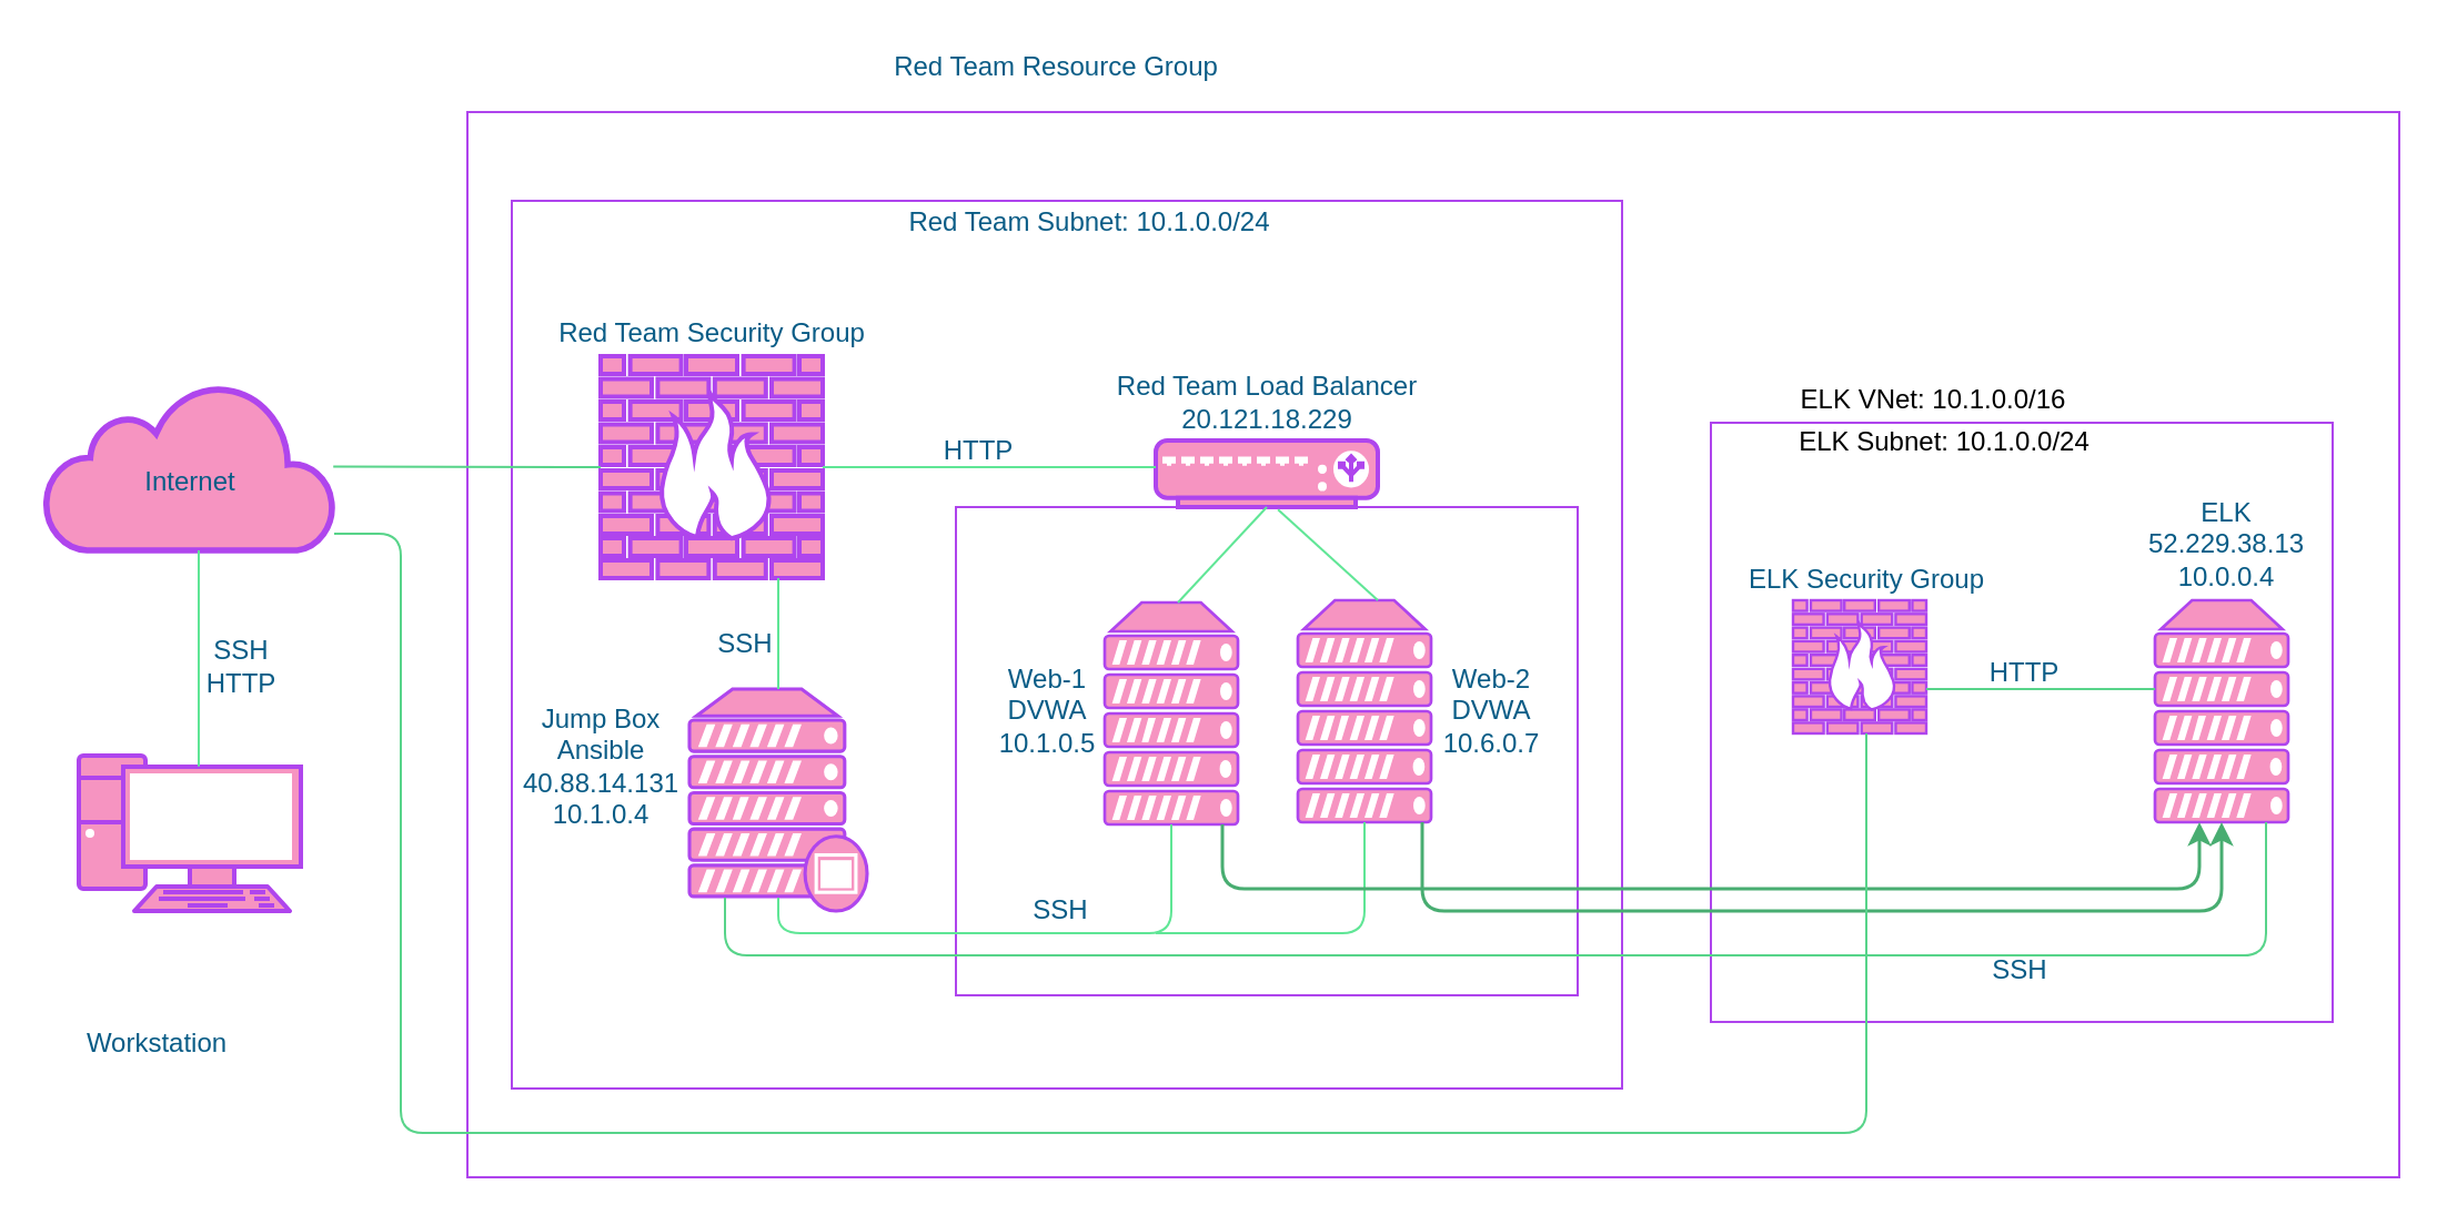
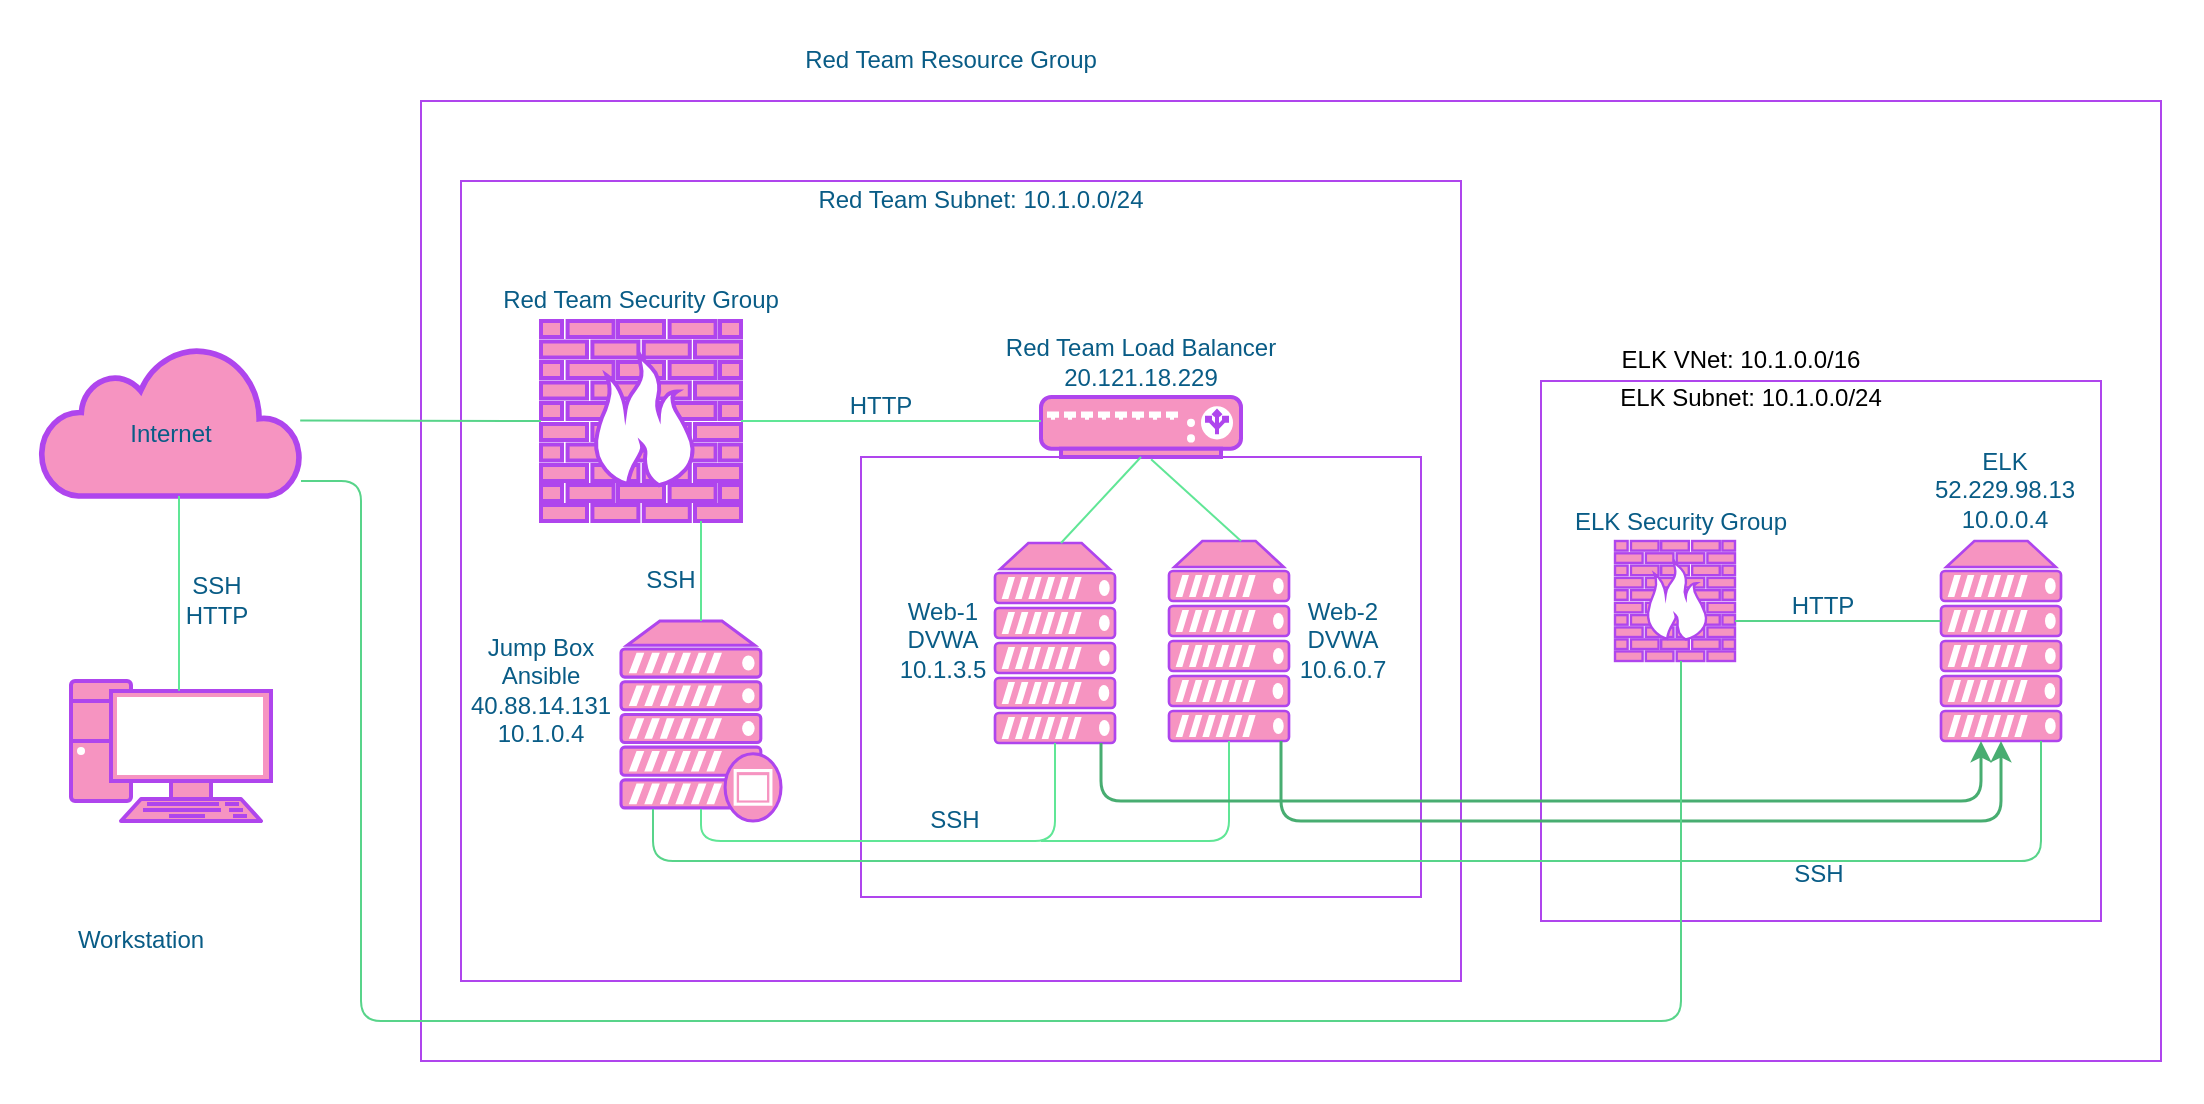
  <mxCell id="0" />
  <mxCell id="1" parent="0" />
  <mxCell id="2" value="" style="verticalLabelPosition=bottom;verticalAlign=top;html=1;shape=mxgraph.basic.rect;fillColor2=none;strokeWidth=1;size=20;indent=5;fillColor=none;strokeColor=#AF45ED;fontColor=#095C86;" parent="1" vertex="1"><mxGeometry x="210" y="50" width="870" height="480" as="geometry" /></mxCell>
  <mxCell id="3" value="" style="rounded=0;whiteSpace=wrap;html=1;fontColor=#095C86;strokeColor=#AF45ED;fillColor=none;" parent="1" vertex="1"><mxGeometry x="770" y="190" width="280" height="270" as="geometry" /></mxCell>
  <mxCell id="4" value="" style="html=1;outlineConnect=0;fillColor=#F694C1;strokeColor=#AF45ED;gradientDirection=north;strokeWidth=2;shape=mxgraph.networks.cloud;fontColor=#095C86;" parent="1" vertex="1"><mxGeometry x="20" y="172.5" width="130" height="75" as="geometry" /></mxCell>
  <mxCell id="5" value="" style="fontColor=#095C86;verticalAlign=top;verticalLabelPosition=bottom;labelPosition=center;align=center;html=1;outlineConnect=0;fillColor=#F694C1;strokeColor=#AF45ED;gradientDirection=north;strokeWidth=2;shape=mxgraph.networks.pc;" parent="1" vertex="1"><mxGeometry x="35" y="340" width="100" height="70" as="geometry" /></mxCell>
  <mxCell id="6" value="" style="whiteSpace=wrap;html=1;fillColor=none;strokeColor=#AF45ED;fontColor=#095C86;" parent="1" vertex="1"><mxGeometry x="230" y="90" width="500" height="400" as="geometry" /></mxCell>
  <mxCell id="7" value="" style="verticalLabelPosition=bottom;verticalAlign=top;html=1;shape=mxgraph.basic.rect;fillColor2=none;strokeWidth=1;size=20;indent=5;fillColor=none;strokeColor=#AF45ED;fontColor=#095C86;" parent="1" vertex="1"><mxGeometry x="430" y="228" width="280" height="220" as="geometry" /></mxCell>
  <mxCell id="8" value="" style="fontColor=#095C86;verticalAlign=top;verticalLabelPosition=bottom;labelPosition=center;align=center;html=1;outlineConnect=0;fillColor=#F694C1;strokeColor=#AF45ED;gradientDirection=north;strokeWidth=2;shape=mxgraph.networks.firewall;" parent="1" vertex="1"><mxGeometry x="270" y="160" width="100" height="100" as="geometry" /></mxCell>
  <mxCell id="9" value="" style="fontColor=#095C86;verticalAlign=top;verticalLabelPosition=bottom;labelPosition=center;align=center;html=1;outlineConnect=0;fillColor=#F694C1;strokeColor=#AF45ED;gradientDirection=north;strokeWidth=2;shape=mxgraph.networks.proxy_server;" parent="1" vertex="1"><mxGeometry x="310" y="310" width="80" height="100" as="geometry" /></mxCell>
  <mxCell id="10" value="" style="fontColor=#095C86;verticalAlign=top;verticalLabelPosition=bottom;labelPosition=center;align=center;html=1;outlineConnect=0;fillColor=#F694C1;strokeColor=#AF45ED;gradientDirection=north;strokeWidth=2;shape=mxgraph.networks.server;" parent="1" vertex="1"><mxGeometry x="584" y="270" width="60" height="100" as="geometry" /></mxCell>
  <mxCell id="11" value="" style="fontColor=#095C86;verticalAlign=top;verticalLabelPosition=bottom;labelPosition=center;align=center;html=1;outlineConnect=0;fillColor=#F694C1;strokeColor=#AF45ED;gradientDirection=north;strokeWidth=2;shape=mxgraph.networks.server;" parent="1" vertex="1"><mxGeometry x="497" y="271" width="60" height="100" as="geometry" /></mxCell>
  <mxCell id="12" value="" style="fontColor=#095C86;verticalAlign=top;verticalLabelPosition=bottom;labelPosition=center;align=center;html=1;outlineConnect=0;fillColor=#F694C1;strokeColor=#AF45ED;gradientDirection=north;strokeWidth=2;shape=mxgraph.networks.load_balancer;" parent="1" vertex="1"><mxGeometry x="520" y="198" width="100" height="30" as="geometry" /></mxCell>
  <mxCell id="13" value="" style="endArrow=none;html=1;exitX=0.5;exitY=0.07;exitDx=0;exitDy=0;exitPerimeter=0;entryX=0.5;entryY=1;entryDx=0;entryDy=0;entryPerimeter=0;strokeColor=#60E696;fontColor=#095C86;" parent="1" edge="1"><mxGeometry width="50" height="50" relative="1" as="geometry"><mxPoint x="89" y="344.9" as="sourcePoint" /><mxPoint x="89" y="247.5" as="targetPoint" /></mxGeometry></mxCell>
  <mxCell id="14" value="" style="endArrow=none;html=1;entryX=0;entryY=0.5;entryDx=0;entryDy=0;entryPerimeter=0;exitX=0.997;exitY=0.497;exitDx=0;exitDy=0;exitPerimeter=0;strokeColor=#58D48A;fontColor=#095C86;" parent="1" source="4" target="8" edge="1"><mxGeometry width="50" height="50" relative="1" as="geometry"><mxPoint x="130" y="210" as="sourcePoint" /><mxPoint x="180" y="160" as="targetPoint" /></mxGeometry></mxCell>
  <mxCell id="15" value="" style="endArrow=none;html=1;strokeColor=#60E696;fontColor=#095C86;" parent="1" edge="1"><mxGeometry width="50" height="50" relative="1" as="geometry"><mxPoint x="350" y="310" as="sourcePoint" /><mxPoint x="350" y="260" as="targetPoint" /></mxGeometry></mxCell>
  <mxCell id="16" value="" style="endArrow=none;html=1;entryX=0;entryY=0.5;entryDx=0;entryDy=0;entryPerimeter=0;strokeColor=#60E696;fontColor=#095C86;" parent="1" edge="1"><mxGeometry width="50" height="50" relative="1" as="geometry"><mxPoint x="370" y="210" as="sourcePoint" /><mxPoint x="520" y="210" as="targetPoint" /></mxGeometry></mxCell>
  <mxCell id="17" value="Red Team Resource Group" style="text;html=1;align=center;verticalAlign=middle;resizable=0;points=[];autosize=1;strokeColor=none;fillColor=none;fontColor=#095C86;" parent="1" vertex="1"><mxGeometry x="395" y="20" width="160" height="20" as="geometry" /></mxCell>
  <mxCell id="18" value="Workstation" style="text;html=1;resizable=0;autosize=1;align=center;verticalAlign=middle;points=[];fillColor=none;strokeColor=none;fontColor=#095C86;" parent="1" vertex="1"><mxGeometry x="30" y="460" width="80" height="20" as="geometry" /></mxCell>
  <mxCell id="19" value="Red Team Subnet: 10.1.0.0/24" style="text;html=1;resizable=0;autosize=1;align=center;verticalAlign=middle;points=[];fillColor=none;strokeColor=none;fontColor=#095C86;" parent="1" vertex="1"><mxGeometry x="400" y="90" width="180" height="20" as="geometry" /></mxCell>
  <mxCell id="20" value="Internet" style="text;html=1;resizable=0;autosize=1;align=center;verticalAlign=middle;points=[];fillColor=none;strokeColor=none;fontColor=#095C86;" parent="1" vertex="1"><mxGeometry x="55" y="206.5" width="60" height="20" as="geometry" /></mxCell>
  <mxCell id="21" value="Red Team Security Group" style="text;html=1;resizable=0;autosize=1;align=center;verticalAlign=middle;points=[];fillColor=none;strokeColor=none;fontColor=#095C86;" parent="1" vertex="1"><mxGeometry x="245" y="140" width="150" height="20" as="geometry" /></mxCell>
  <mxCell id="22" value="Red Team Load Balancer&lt;br&gt;20.121.18.229" style="text;html=1;resizable=0;autosize=1;align=center;verticalAlign=middle;points=[];fillColor=none;strokeColor=none;fontColor=#095C86;" parent="1" vertex="1"><mxGeometry x="495" y="166" width="150" height="30" as="geometry" /></mxCell>
  <mxCell id="23" value="HTTP" style="text;html=1;resizable=0;autosize=1;align=center;verticalAlign=middle;points=[];fillColor=none;strokeColor=none;fontColor=#095C86;" parent="1" vertex="1"><mxGeometry x="415" y="193" width="50" height="20" as="geometry" /></mxCell>
  <mxCell id="24" value="SSH&lt;br&gt;HTTP" style="text;html=1;resizable=0;autosize=1;align=center;verticalAlign=middle;points=[];fillColor=none;strokeColor=none;fontColor=#095C86;" parent="1" vertex="1"><mxGeometry x="83" y="285" width="50" height="30" as="geometry" /></mxCell>
  <mxCell id="25" value="SSH" style="text;html=1;resizable=0;autosize=1;align=center;verticalAlign=middle;points=[];fillColor=none;strokeColor=none;fontColor=#095C86;" parent="1" vertex="1"><mxGeometry x="315" y="280" width="40" height="20" as="geometry" /></mxCell>
- <mxCell id="26" value="Web-1&lt;br&gt;DVWA&lt;br&gt;10.1.0.5" style="text;html=1;resizable=0;autosize=1;align=center;verticalAlign=middle;points=[];fillColor=none;strokeColor=none;fontColor=#095C86;" parent="1" vertex="1"><mxGeometry x="441" y="295" width="60" height="50" as="geometry" /></mxCell>
+ <mxCell id="26" value="Web-1&lt;br&gt;DVWA&lt;br&gt;10.1.3.5" style="text;html=1;resizable=0;autosize=1;align=center;verticalAlign=middle;points=[];fillColor=none;strokeColor=none;fontColor=#095C86;" parent="1" vertex="1"><mxGeometry x="441" y="295" width="60" height="50" as="geometry" /></mxCell>
  <mxCell id="27" value="Web-2&lt;br&gt;DVWA&lt;br&gt;10.6.0.7" style="text;html=1;resizable=0;autosize=1;align=center;verticalAlign=middle;points=[];fillColor=none;strokeColor=none;fontColor=#095C86;" parent="1" vertex="1"><mxGeometry x="641" y="295" width="60" height="50" as="geometry" /></mxCell>
  <mxCell id="28" value="Jump Box&lt;br&gt;Ansible&lt;br&gt;40.88.14.131&lt;br&gt;10.1.0.4" style="text;html=1;resizable=0;autosize=1;align=center;verticalAlign=middle;points=[];fillColor=none;strokeColor=none;fontColor=#095C86;" parent="1" vertex="1"><mxGeometry x="225" y="315" width="90" height="60" as="geometry" /></mxCell>
  <mxCell id="29" value="" style="endArrow=none;html=1;exitX=0.5;exitY=0.94;exitDx=0;exitDy=0;exitPerimeter=0;strokeColor=#60E696;fontColor=#095C86;" parent="1" source="9" target="11" edge="1"><mxGeometry width="50" height="50" relative="1" as="geometry"><mxPoint x="370" y="420" as="sourcePoint" /><mxPoint x="420" y="370" as="targetPoint" /><Array as="points"><mxPoint x="350" y="420" /><mxPoint x="390" y="420" /><mxPoint x="527" y="420" /></Array></mxGeometry></mxCell>
  <mxCell id="30" value="" style="endArrow=none;html=1;entryX=0.5;entryY=1;entryDx=0;entryDy=0;entryPerimeter=0;strokeColor=#60E696;fontColor=#095C86;" parent="1" target="10" edge="1"><mxGeometry width="50" height="50" relative="1" as="geometry"><mxPoint x="520" y="420" as="sourcePoint" /><mxPoint x="584" y="371" as="targetPoint" /><Array as="points"><mxPoint x="614" y="420" /></Array></mxGeometry></mxCell>
  <mxCell id="31" value="" style="endArrow=none;html=1;entryX=0.5;entryY=1;entryDx=0;entryDy=0;entryPerimeter=0;strokeColor=#60E696;fontColor=#095C86;" parent="1" target="12" edge="1"><mxGeometry width="50" height="50" relative="1" as="geometry"><mxPoint x="530" y="271" as="sourcePoint" /><mxPoint x="570" y="230" as="targetPoint" /></mxGeometry></mxCell>
  <mxCell id="32" value="" style="endArrow=none;html=1;entryX=0.518;entryY=0.005;entryDx=0;entryDy=0;entryPerimeter=0;strokeColor=#60E696;fontColor=#095C86;" parent="1" target="7" edge="1"><mxGeometry width="50" height="50" relative="1" as="geometry"><mxPoint x="620" y="270" as="sourcePoint" /><mxPoint x="670" y="220" as="targetPoint" /></mxGeometry></mxCell>
  <mxCell id="33" value="SSH" style="text;html=1;resizable=0;autosize=1;align=center;verticalAlign=middle;points=[];fillColor=none;strokeColor=none;fontColor=#095C86;" parent="1" vertex="1"><mxGeometry x="457" y="400" width="40" height="20" as="geometry" /></mxCell>
  <mxCell id="34" value="" style="fontColor=#095C86;verticalAlign=top;verticalLabelPosition=bottom;labelPosition=center;align=center;html=1;outlineConnect=0;fillColor=#F694C1;strokeColor=#AF45ED;gradientDirection=north;strokeWidth=2;shape=mxgraph.networks.server;" parent="1" vertex="1"><mxGeometry x="970" y="270" width="60" height="100" as="geometry" /></mxCell>
  <mxCell id="35" value="" style="endArrow=none;html=1;rounded=1;fontColor=#095C86;strokeColor=#58D48A;fillColor=#F694C1;edgeStyle=orthogonalEdgeStyle;" parent="1" target="34" edge="1"><mxGeometry width="50" height="50" relative="1" as="geometry"><mxPoint x="326" y="404" as="sourcePoint" /><mxPoint x="870" y="370" as="targetPoint" /><Array as="points"><mxPoint x="326" y="430" /><mxPoint x="1020" y="430" /></Array></mxGeometry></mxCell>
  <mxCell id="36" value="" style="endArrow=classic;html=1;rounded=1;fontColor=#095C86;strokeColor=#48AD71;fillColor=#F694C1;edgeStyle=orthogonalEdgeStyle;strokeWidth=1.5;" parent="1" edge="1" target="34"><mxGeometry width="50" height="50" relative="1" as="geometry"><mxPoint x="550" y="371" as="sourcePoint" /><mxPoint x="990" y="380" as="targetPoint" /><Array as="points"><mxPoint x="550" y="371" /><mxPoint x="550" y="400" /><mxPoint x="990" y="400" /></Array></mxGeometry></mxCell>
  <mxCell id="37" value="" style="endArrow=classic;html=1;rounded=1;fontColor=#095C86;strokeColor=#48AD71;fillColor=#F694C1;edgeStyle=orthogonalEdgeStyle;entryX=0.5;entryY=1;entryDx=0;entryDy=0;entryPerimeter=0;strokeWidth=1.5;" parent="1" source="10" edge="1" target="34"><mxGeometry width="50" height="50" relative="1" as="geometry"><mxPoint x="620" y="380" as="sourcePoint" /><mxPoint x="990" y="390" as="targetPoint" /><Array as="points"><mxPoint x="640" y="410" /><mxPoint x="1000" y="410" /></Array></mxGeometry></mxCell>
  <mxCell id="38" value="" style="fontColor=#095C86;verticalAlign=top;verticalLabelPosition=bottom;labelPosition=center;align=center;html=1;outlineConnect=0;fillColor=#F694C1;strokeColor=#AF45ED;gradientDirection=north;strokeWidth=2;shape=mxgraph.networks.firewall;" parent="1" vertex="1"><mxGeometry x="807" y="270" width="60" height="60" as="geometry" /></mxCell>
  <mxCell id="39" value="SSH" style="text;html=1;resizable=0;autosize=1;align=center;verticalAlign=middle;points=[];fillColor=none;strokeColor=none;fontColor=#095C86;" parent="1" vertex="1"><mxGeometry x="889" y="427" width="40" height="20" as="geometry" /></mxCell>
- <mxCell id="40" value="ELK&lt;br&gt;52.229.38.13&lt;br&gt;10.0.0.4" style="text;html=1;resizable=0;autosize=1;align=center;verticalAlign=middle;points=[];fillColor=none;strokeColor=none;rounded=0;fontColor=#095C86;" parent="1" vertex="1"><mxGeometry x="957" y="220" width="90" height="50" as="geometry" /></mxCell>
+ <mxCell id="40" value="ELK&lt;br&gt;52.229.98.13&lt;br&gt;10.0.0.4" style="text;html=1;resizable=0;autosize=1;align=center;verticalAlign=middle;points=[];fillColor=none;strokeColor=none;rounded=0;fontColor=#095C86;" parent="1" vertex="1"><mxGeometry x="957" y="220" width="90" height="50" as="geometry" /></mxCell>
  <mxCell id="41" value="ELK Security Group" style="text;html=1;resizable=0;autosize=1;align=center;verticalAlign=middle;points=[];fillColor=none;strokeColor=none;rounded=0;fontColor=#095C86;" parent="1" vertex="1"><mxGeometry x="780" y="251" width="120" height="20" as="geometry" /></mxCell>
  <mxCell id="42" value="" style="endArrow=none;html=1;rounded=1;fontColor=#095C86;strokeColor=#58D48A;fillColor=#F694C1;edgeStyle=orthogonalEdgeStyle;" parent="1" source="4" edge="1"><mxGeometry width="50" height="50" relative="1" as="geometry"><mxPoint x="170" y="240" as="sourcePoint" /><mxPoint x="840" y="330" as="targetPoint" /><Array as="points"><mxPoint x="180" y="240" /><mxPoint x="180" y="510" /><mxPoint x="840" y="510" /><mxPoint x="840" y="330" /></Array></mxGeometry></mxCell>
  <mxCell id="43" value="ELK VNet: 10.1.0.0/16" style="text;html=1;resizable=0;autosize=1;align=center;verticalAlign=middle;points=[];fillColor=none;strokeColor=none;rounded=0;" vertex="1" parent="1"><mxGeometry x="805" y="170" width="130" height="20" as="geometry" /></mxCell>
  <mxCell id="44" value="ELK Subnet: 10.1.0.0/24" style="text;html=1;resizable=0;autosize=1;align=center;verticalAlign=middle;points=[];fillColor=none;strokeColor=none;rounded=0;" vertex="1" parent="1"><mxGeometry x="800" y="189" width="150" height="20" as="geometry" /></mxCell>
  <mxCell id="45" value="" style="endArrow=none;html=1;rounded=0;strokeColor=#58D48A;strokeWidth=1;" edge="1" parent="1"><mxGeometry width="50" height="50" relative="1" as="geometry"><mxPoint x="867" y="310" as="sourcePoint" /><mxPoint x="970" y="310" as="targetPoint" /></mxGeometry></mxCell>
  <mxCell id="46" value="HTTP" style="text;html=1;resizable=0;autosize=1;align=center;verticalAlign=middle;points=[];fillColor=none;strokeColor=none;fontColor=#095C86;" vertex="1" parent="1"><mxGeometry x="886" y="293" width="50" height="20" as="geometry" /></mxCell>
